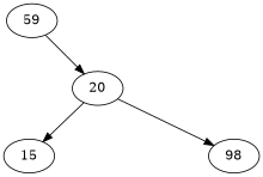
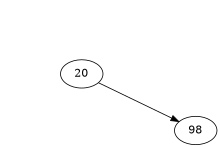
  digraph {
    rankdir=TB
    xid [style=invis width=.1]
    n2 [label=20]
-   n3 [label=15]
    a12 [style=invis width=.1]
    n5 [label=59 style=invis]
    n6 [label=98]
-   n7 [label=59]
    subgraph sub_1 {
      rank=same
      xid
    }
-   n2 -> n3
    n2 -> a12 [style=invis weight=10]
    n2 -> n5 [style=invis]
    n2 -> n6
-   n7 -> xid [style=invis weight=10]
-   n7 -> n2
  }
